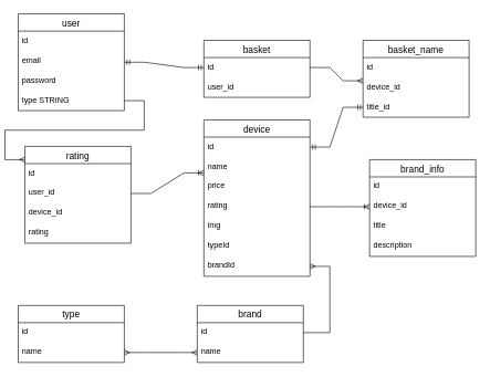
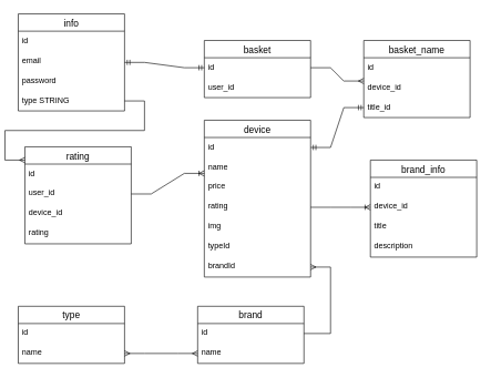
  <mxCell id="0" />
  <mxCell id="1" parent="0" />
- <mxCell id="2" value="user" style="swimlane;fontStyle=0;childLayout=stackLayout;horizontal=1;startSize=26;horizontalStack=0;resizeParent=1;resizeParentMax=0;resizeLast=0;collapsible=1;marginBottom=0;align=center;fontSize=14;" vertex="1" parent="1"><mxGeometry x="20" y="20" width="160" height="146" as="geometry"><mxRectangle x="70" y="60" width="50" height="26" as="alternateBounds" /></mxGeometry></mxCell>
+ <mxCell id="2" value="info" style="swimlane;fontStyle=0;childLayout=stackLayout;horizontal=1;startSize=26;horizontalStack=0;resizeParent=1;resizeParentMax=0;resizeLast=0;collapsible=1;marginBottom=0;align=center;fontSize=14;" vertex="1" parent="1"><mxGeometry x="20" y="20" width="160" height="146" as="geometry"><mxRectangle x="70" y="60" width="50" height="26" as="alternateBounds" /></mxGeometry></mxCell>
  <mxCell id="3" value="id" style="text;strokeColor=none;fillColor=none;spacingLeft=4;spacingRight=4;overflow=hidden;rotatable=0;points=[[0,0.5],[1,0.5]];portConstraint=eastwest;fontSize=12;" vertex="1" parent="2"><mxGeometry y="26" width="160" height="30" as="geometry" /></mxCell>
  <mxCell id="4" value="email" style="text;strokeColor=none;fillColor=none;spacingLeft=4;spacingRight=4;overflow=hidden;rotatable=0;points=[[0,0.5],[1,0.5]];portConstraint=eastwest;fontSize=12;" vertex="1" parent="2"><mxGeometry y="56" width="160" height="30" as="geometry" /></mxCell>
  <mxCell id="5" value="password" style="text;strokeColor=none;fillColor=none;spacingLeft=4;spacingRight=4;overflow=hidden;rotatable=0;points=[[0,0.5],[1,0.5]];portConstraint=eastwest;fontSize=12;" vertex="1" parent="2"><mxGeometry y="86" width="160" height="30" as="geometry" /></mxCell>
  <mxCell id="6" value="type STRING" style="text;strokeColor=none;fillColor=none;spacingLeft=4;spacingRight=4;overflow=hidden;rotatable=0;points=[[0,0.5],[1,0.5]];portConstraint=eastwest;fontSize=12;" vertex="1" parent="2"><mxGeometry y="116" width="160" height="30" as="geometry" /></mxCell>
  <mxCell id="7" value="basket" style="swimlane;fontStyle=0;childLayout=stackLayout;horizontal=1;startSize=26;horizontalStack=0;resizeParent=1;resizeParentMax=0;resizeLast=0;collapsible=1;marginBottom=0;align=center;fontSize=14;" vertex="1" parent="1"><mxGeometry x="300" y="60" width="160" height="86" as="geometry"><mxRectangle x="70" y="60" width="50" height="26" as="alternateBounds" /></mxGeometry></mxCell>
  <mxCell id="8" value="id" style="text;strokeColor=none;fillColor=none;spacingLeft=4;spacingRight=4;overflow=hidden;rotatable=0;points=[[0,0.5],[1,0.5]];portConstraint=eastwest;fontSize=12;" vertex="1" parent="7"><mxGeometry y="26" width="160" height="30" as="geometry" /></mxCell>
  <mxCell id="9" value="user_id" style="text;strokeColor=none;fillColor=none;spacingLeft=4;spacingRight=4;overflow=hidden;rotatable=0;points=[[0,0.5],[1,0.5]];portConstraint=eastwest;fontSize=12;" vertex="1" parent="7"><mxGeometry y="56" width="160" height="30" as="geometry" /></mxCell>
  <mxCell id="10" value="" style="edgeStyle=entityRelationEdgeStyle;fontSize=12;html=1;endArrow=ERmandOne;startArrow=ERmandOne;rounded=0;entryX=0;entryY=0.5;entryDx=0;entryDy=0;" edge="1" parent="1" source="2" target="8"><mxGeometry width="100" height="100" relative="1" as="geometry"><mxPoint x="220" y="210" as="sourcePoint" /><mxPoint x="210" y="60" as="targetPoint" /></mxGeometry></mxCell>
  <mxCell id="11" value="device" style="swimlane;fontStyle=0;childLayout=stackLayout;horizontal=1;startSize=26;horizontalStack=0;resizeParent=1;resizeParentMax=0;resizeLast=0;collapsible=1;marginBottom=0;align=center;fontSize=14;" vertex="1" parent="1"><mxGeometry x="300" y="180" width="160" height="236" as="geometry"><mxRectangle x="70" y="60" width="50" height="26" as="alternateBounds" /></mxGeometry></mxCell>
  <mxCell id="12" value="id" style="text;strokeColor=none;fillColor=none;spacingLeft=4;spacingRight=4;overflow=hidden;rotatable=0;points=[[0,0.5],[1,0.5]];portConstraint=eastwest;fontSize=12;" vertex="1" parent="11"><mxGeometry y="26" width="160" height="30" as="geometry" /></mxCell>
  <mxCell id="13" value="name" style="text;strokeColor=none;fillColor=none;spacingLeft=4;spacingRight=4;overflow=hidden;rotatable=0;points=[[0,0.5],[1,0.5]];portConstraint=eastwest;fontSize=12;" vertex="1" parent="11"><mxGeometry y="56" width="160" height="30" as="geometry" /></mxCell>
  <mxCell id="14" value="price" style="text;strokeColor=none;fillColor=none;spacingLeft=4;spacingRight=4;overflow=hidden;rotatable=0;points=[[0,0.5],[1,0.5]];portConstraint=eastwest;fontSize=12;" vertex="1" parent="11"><mxGeometry y="86" width="160" height="30" as="geometry" /></mxCell>
  <mxCell id="15" value="rating" style="text;strokeColor=none;fillColor=none;spacingLeft=4;spacingRight=4;overflow=hidden;rotatable=0;points=[[0,0.5],[1,0.5]];portConstraint=eastwest;fontSize=12;" vertex="1" parent="11"><mxGeometry y="116" width="160" height="30" as="geometry" /></mxCell>
  <mxCell id="16" value="img" style="text;strokeColor=none;fillColor=none;spacingLeft=4;spacingRight=4;overflow=hidden;rotatable=0;points=[[0,0.5],[1,0.5]];portConstraint=eastwest;fontSize=12;" vertex="1" parent="11"><mxGeometry y="146" width="160" height="30" as="geometry" /></mxCell>
  <mxCell id="17" value="typeId" style="text;strokeColor=none;fillColor=none;spacingLeft=4;spacingRight=4;overflow=hidden;rotatable=0;points=[[0,0.5],[1,0.5]];portConstraint=eastwest;fontSize=12;" vertex="1" parent="11"><mxGeometry y="176" width="160" height="30" as="geometry" /></mxCell>
  <mxCell id="18" value="brandId" style="text;strokeColor=none;fillColor=none;spacingLeft=4;spacingRight=4;overflow=hidden;rotatable=0;points=[[0,0.5],[1,0.5]];portConstraint=eastwest;fontSize=12;" vertex="1" parent="11"><mxGeometry y="206" width="160" height="30" as="geometry" /></mxCell>
  <mxCell id="19" value="type" style="swimlane;fontStyle=0;childLayout=stackLayout;horizontal=1;startSize=26;horizontalStack=0;resizeParent=1;resizeParentMax=0;resizeLast=0;collapsible=1;marginBottom=0;align=center;fontSize=14;" vertex="1" parent="1"><mxGeometry x="20" y="460" width="160" height="86" as="geometry" /></mxCell>
  <mxCell id="20" value="id" style="text;strokeColor=none;fillColor=none;spacingLeft=4;spacingRight=4;overflow=hidden;rotatable=0;points=[[0,0.5],[1,0.5]];portConstraint=eastwest;fontSize=12;" vertex="1" parent="19"><mxGeometry y="26" width="160" height="30" as="geometry" /></mxCell>
  <mxCell id="21" value="name" style="text;strokeColor=none;fillColor=none;spacingLeft=4;spacingRight=4;overflow=hidden;rotatable=0;points=[[0,0.5],[1,0.5]];portConstraint=eastwest;fontSize=12;" vertex="1" parent="19"><mxGeometry y="56" width="160" height="30" as="geometry" /></mxCell>
  <mxCell id="22" value="brand" style="swimlane;fontStyle=0;childLayout=stackLayout;horizontal=1;startSize=26;horizontalStack=0;resizeParent=1;resizeParentMax=0;resizeLast=0;collapsible=1;marginBottom=0;align=center;fontSize=14;" vertex="1" parent="1"><mxGeometry x="290" y="460" width="160" height="86" as="geometry" /></mxCell>
  <mxCell id="23" value="id" style="text;strokeColor=none;fillColor=none;spacingLeft=4;spacingRight=4;overflow=hidden;rotatable=0;points=[[0,0.5],[1,0.5]];portConstraint=eastwest;fontSize=12;" vertex="1" parent="22"><mxGeometry y="26" width="160" height="30" as="geometry" /></mxCell>
  <mxCell id="24" value="name" style="text;strokeColor=none;fillColor=none;spacingLeft=4;spacingRight=4;overflow=hidden;rotatable=0;points=[[0,0.5],[1,0.5]];portConstraint=eastwest;fontSize=12;" vertex="1" parent="22"><mxGeometry y="56" width="160" height="30" as="geometry" /></mxCell>
  <mxCell id="25" value="" style="edgeStyle=entityRelationEdgeStyle;fontSize=12;html=1;endArrow=ERmany;rounded=0;exitX=1;exitY=0.5;exitDx=0;exitDy=0;" edge="1" parent="1" source="23" target="18"><mxGeometry width="100" height="100" relative="1" as="geometry"><mxPoint x="220" y="486.99" as="sourcePoint" /><mxPoint x="330" y="480" as="targetPoint" /></mxGeometry></mxCell>
  <mxCell id="26" value="" style="edgeStyle=entityRelationEdgeStyle;fontSize=12;html=1;endArrow=ERmany;startArrow=ERmany;rounded=0;exitX=1;exitY=0.5;exitDx=0;exitDy=0;entryX=0;entryY=0.5;entryDx=0;entryDy=0;" edge="1" parent="1" source="21" target="24"><mxGeometry width="100" height="100" relative="1" as="geometry"><mxPoint x="290" y="390" as="sourcePoint" /><mxPoint x="280" y="530" as="targetPoint" /></mxGeometry></mxCell>
  <mxCell id="27" value="brand_info" style="swimlane;fontStyle=0;childLayout=stackLayout;horizontal=1;startSize=26;horizontalStack=0;resizeParent=1;resizeParentMax=0;resizeLast=0;collapsible=1;marginBottom=0;align=center;fontSize=14;" vertex="1" parent="1"><mxGeometry x="550" y="240" width="160" height="146" as="geometry" /></mxCell>
  <mxCell id="28" value="id" style="text;strokeColor=none;fillColor=none;spacingLeft=4;spacingRight=4;overflow=hidden;rotatable=0;points=[[0,0.5],[1,0.5]];portConstraint=eastwest;fontSize=12;" vertex="1" parent="27"><mxGeometry y="26" width="160" height="30" as="geometry" /></mxCell>
  <mxCell id="29" value="device_id" style="text;strokeColor=none;fillColor=none;spacingLeft=4;spacingRight=4;overflow=hidden;rotatable=0;points=[[0,0.5],[1,0.5]];portConstraint=eastwest;fontSize=12;" vertex="1" parent="27"><mxGeometry y="56" width="160" height="30" as="geometry" /></mxCell>
  <mxCell id="30" value="title" style="text;strokeColor=none;fillColor=none;spacingLeft=4;spacingRight=4;overflow=hidden;rotatable=0;points=[[0,0.5],[1,0.5]];portConstraint=eastwest;fontSize=12;" vertex="1" parent="27"><mxGeometry y="86" width="160" height="30" as="geometry" /></mxCell>
  <mxCell id="31" value="description" style="text;strokeColor=none;fillColor=none;spacingLeft=4;spacingRight=4;overflow=hidden;rotatable=0;points=[[0,0.5],[1,0.5]];portConstraint=eastwest;fontSize=12;" vertex="1" parent="27"><mxGeometry y="116" width="160" height="30" as="geometry" /></mxCell>
  <mxCell id="32" value="" style="edgeStyle=entityRelationEdgeStyle;fontSize=12;html=1;endArrow=ERoneToMany;rounded=0;entryX=0;entryY=0.5;entryDx=0;entryDy=0;exitX=1;exitY=0.5;exitDx=0;exitDy=0;" edge="1" parent="1" source="15" target="29"><mxGeometry width="100" height="100" relative="1" as="geometry"><mxPoint x="290" y="390" as="sourcePoint" /><mxPoint x="390" y="290" as="targetPoint" /></mxGeometry></mxCell>
  <mxCell id="33" value="basket_name" style="swimlane;fontStyle=0;childLayout=stackLayout;horizontal=1;startSize=26;horizontalStack=0;resizeParent=1;resizeParentMax=0;resizeLast=0;collapsible=1;marginBottom=0;align=center;fontSize=14;" vertex="1" parent="1"><mxGeometry x="540" y="60" width="160" height="116" as="geometry" /></mxCell>
  <mxCell id="34" value="id" style="text;strokeColor=none;fillColor=none;spacingLeft=4;spacingRight=4;overflow=hidden;rotatable=0;points=[[0,0.5],[1,0.5]];portConstraint=eastwest;fontSize=12;" vertex="1" parent="33"><mxGeometry y="26" width="160" height="30" as="geometry" /></mxCell>
  <mxCell id="35" value="device_id" style="text;strokeColor=none;fillColor=none;spacingLeft=4;spacingRight=4;overflow=hidden;rotatable=0;points=[[0,0.5],[1,0.5]];portConstraint=eastwest;fontSize=12;" vertex="1" parent="33"><mxGeometry y="56" width="160" height="30" as="geometry" /></mxCell>
  <mxCell id="36" value="title_id" style="text;strokeColor=none;fillColor=none;spacingLeft=4;spacingRight=4;overflow=hidden;rotatable=0;points=[[0,0.5],[1,0.5]];portConstraint=eastwest;fontSize=12;" vertex="1" parent="33"><mxGeometry y="86" width="160" height="30" as="geometry" /></mxCell>
  <mxCell id="37" value="" style="edgeStyle=entityRelationEdgeStyle;fontSize=12;html=1;endArrow=ERmany;rounded=0;exitX=1;exitY=0.5;exitDx=0;exitDy=0;" edge="1" parent="1" source="8"><mxGeometry width="100" height="100" relative="1" as="geometry"><mxPoint x="470" y="100" as="sourcePoint" /><mxPoint x="540" y="121" as="targetPoint" /></mxGeometry></mxCell>
  <mxCell id="38" value="" style="edgeStyle=entityRelationEdgeStyle;fontSize=12;html=1;endArrow=ERmandOne;startArrow=ERmandOne;rounded=0;entryX=0;entryY=0.5;entryDx=0;entryDy=0;exitX=1;exitY=0.5;exitDx=0;exitDy=0;" edge="1" parent="1" source="12" target="36"><mxGeometry width="100" height="100" relative="1" as="geometry"><mxPoint x="290" y="390" as="sourcePoint" /><mxPoint x="390" y="290" as="targetPoint" /></mxGeometry></mxCell>
  <mxCell id="39" value="rating" style="swimlane;fontStyle=0;childLayout=stackLayout;horizontal=1;startSize=26;horizontalStack=0;resizeParent=1;resizeParentMax=0;resizeLast=0;collapsible=1;marginBottom=0;align=center;fontSize=14;" vertex="1" parent="1"><mxGeometry x="30" y="220" width="160" height="146" as="geometry" /></mxCell>
  <mxCell id="40" value="id" style="text;strokeColor=none;fillColor=none;spacingLeft=4;spacingRight=4;overflow=hidden;rotatable=0;points=[[0,0.5],[1,0.5]];portConstraint=eastwest;fontSize=12;" vertex="1" parent="39"><mxGeometry y="26" width="160" height="30" as="geometry" /></mxCell>
  <mxCell id="41" value="user_id" style="text;strokeColor=none;fillColor=none;spacingLeft=4;spacingRight=4;overflow=hidden;rotatable=0;points=[[0,0.5],[1,0.5]];portConstraint=eastwest;fontSize=12;" vertex="1" parent="39"><mxGeometry y="56" width="160" height="30" as="geometry" /></mxCell>
  <mxCell id="42" value="device_id" style="text;strokeColor=none;fillColor=none;spacingLeft=4;spacingRight=4;overflow=hidden;rotatable=0;points=[[0,0.5],[1,0.5]];portConstraint=eastwest;fontSize=12;" vertex="1" parent="39"><mxGeometry y="86" width="160" height="30" as="geometry" /></mxCell>
  <mxCell id="43" value="rating" style="text;strokeColor=none;fillColor=none;spacingLeft=4;spacingRight=4;overflow=hidden;rotatable=0;points=[[0,0.5],[1,0.5]];portConstraint=eastwest;fontSize=12;" vertex="1" parent="39"><mxGeometry y="116" width="160" height="30" as="geometry" /></mxCell>
  <mxCell id="44" value="" style="edgeStyle=entityRelationEdgeStyle;fontSize=12;html=1;endArrow=ERmany;rounded=0;" edge="1" parent="1" source="6"><mxGeometry width="100" height="100" relative="1" as="geometry"><mxPoint x="290" y="390" as="sourcePoint" /><mxPoint x="30" y="240" as="targetPoint" /></mxGeometry></mxCell>
  <mxCell id="45" value="" style="edgeStyle=entityRelationEdgeStyle;fontSize=12;html=1;endArrow=ERoneToMany;rounded=0;entryX=0;entryY=0.8;entryDx=0;entryDy=0;entryPerimeter=0;exitX=1;exitY=0.5;exitDx=0;exitDy=0;" edge="1" parent="1" source="41" target="13"><mxGeometry width="100" height="100" relative="1" as="geometry"><mxPoint x="290" y="390" as="sourcePoint" /><mxPoint x="390" y="290" as="targetPoint" /></mxGeometry></mxCell>
